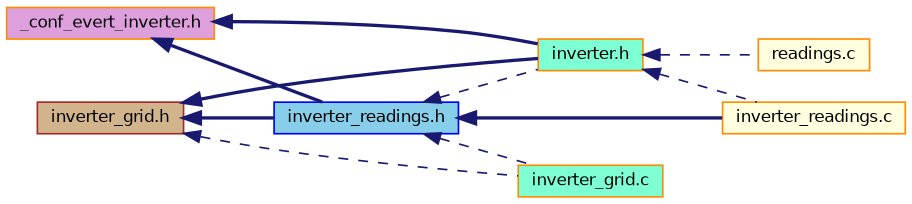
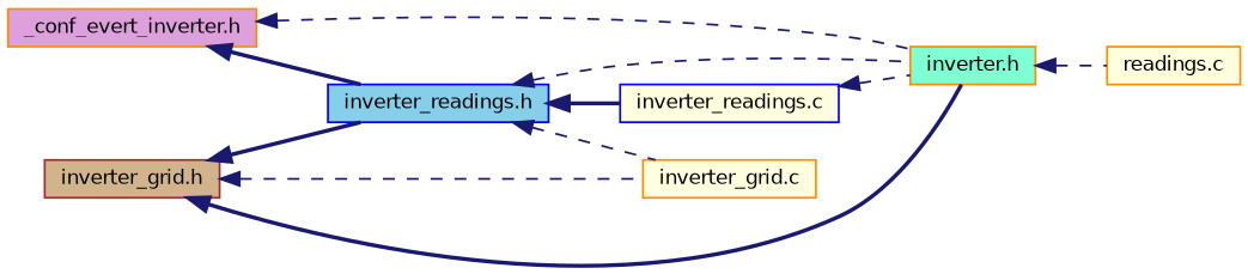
  digraph {
    rankdir=LR
    node [color=darkorange fillcolor=aquamarine fontname=Helvetica fontsize=10 shape=record style=filled]
    edge [color=midnightblue dir=back fontname=Helvetica fontsize=10 labelfontname=Helvetica labelfontsize=10 style=bold]
    n1 [fillcolor=plum fontcolor=black height=0.2 label="_conf_evert_inverter.h" width=0.4]
    n2 [height=0.2 label="inverter.h" width=0.4]
    n3 [color=blue fillcolor=skyblue height=0.2 label="inverter_readings.h" width=0.4]
    n4 [fillcolor=lightyellow height=0.2 label="readings.c" width=0.4]
-   n5 [fillcolor=lightyellow height=0.2 label="inverter_readings.c" width=0.4]
-   n6 [height=0.2 label="inverter_grid.c" width=0.4]
+   n5 [color=blue fillcolor=lightyellow height=0.2 label="inverter_readings.c" width=0.4]
+   n6 [fillcolor=lightyellow height=0.2 label="inverter_grid.c" width=0.4]
    n7 [color=brown fillcolor=tan height=0.2 label="inverter_grid.h" width=0.4]
-   n1 -> n2
+   n1 -> n2 [style=dashed]
    n1 -> n3
    n2 -> n4 [style=dashed]
-   n2 -> n5 [style=dashed]
+   n5 -> n2 [style=dashed]
    n3 -> n2 [style=dashed]
    n3 -> n5
    n3 -> n6 [style=dashed]
    n7 -> n2
    n7 -> n3
    n7 -> n6 [style=dashed]
  }
